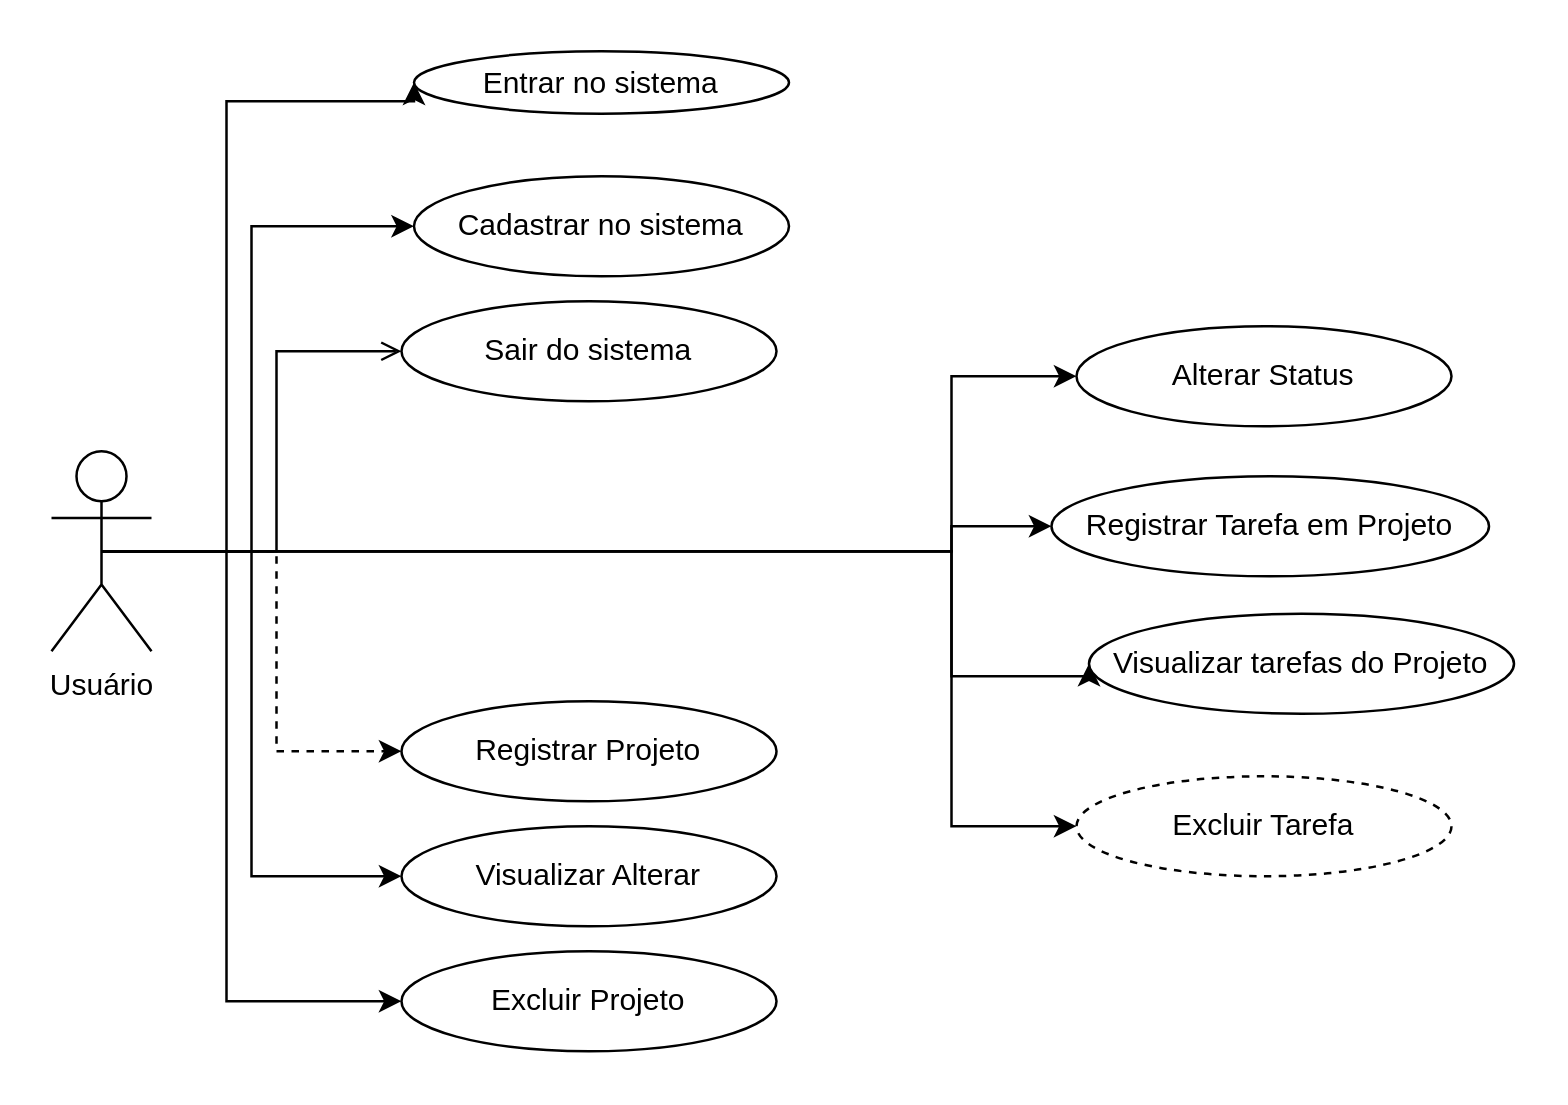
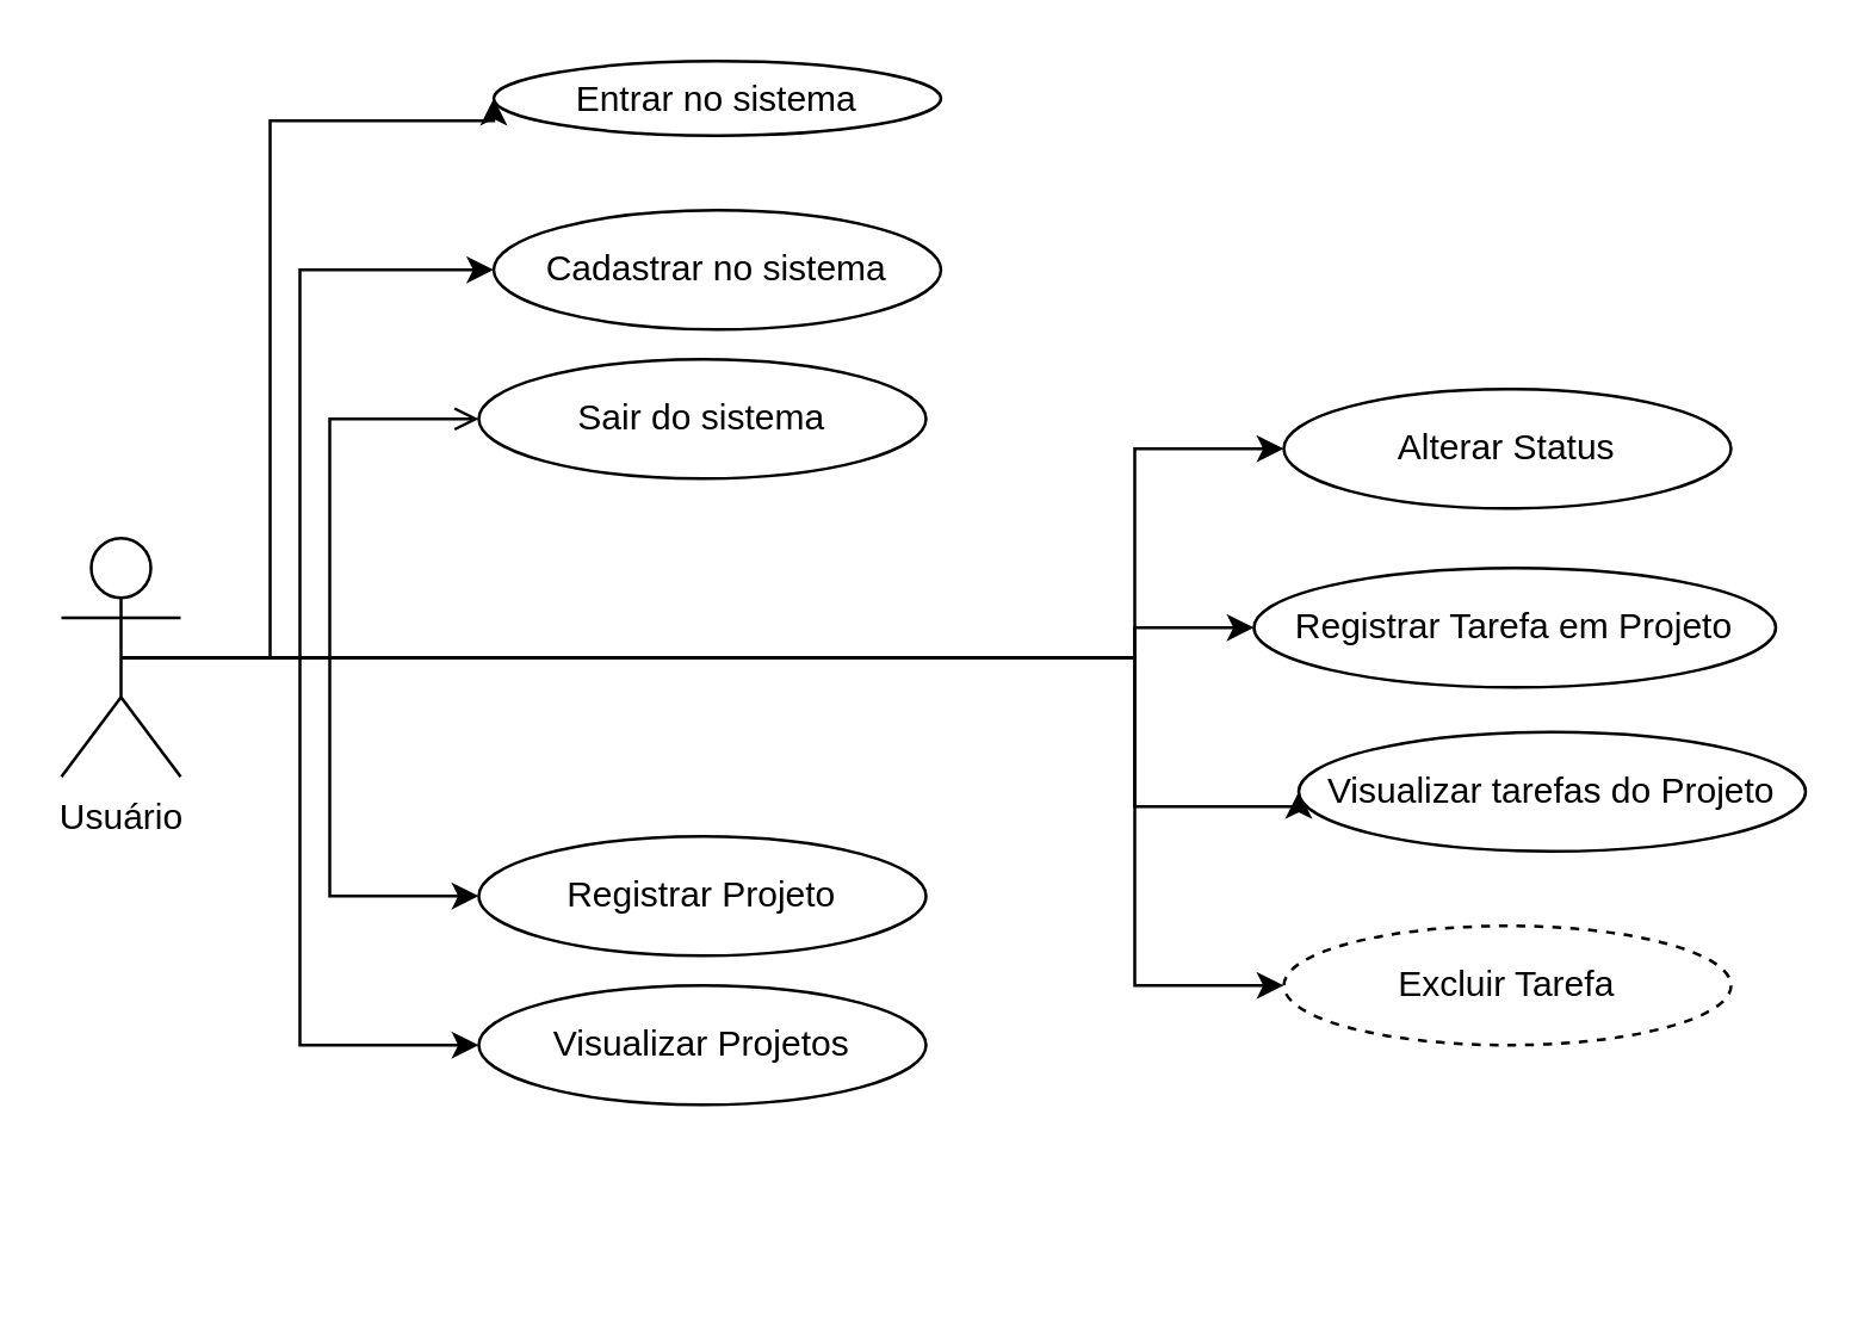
  <mxCell id="0" />
  <mxCell id="1" parent="0" />
  <mxCell id="2" style="edgeStyle=orthogonalEdgeStyle;rounded=0;orthogonalLoop=1;jettySize=auto;html=1;exitX=0.5;exitY=0.5;exitDx=0;exitDy=0;exitPerimeter=0;entryX=0;entryY=0.5;entryDx=0;entryDy=0;" parent="1" source="12" target="13" edge="1"><mxGeometry relative="1" as="geometry"><Array as="points"><mxPoint x="100" y="220" /><mxPoint x="100" y="90" /></Array></mxGeometry></mxCell>
  <mxCell id="3" style="edgeStyle=orthogonalEdgeStyle;rounded=0;orthogonalLoop=1;jettySize=auto;html=1;exitX=0.5;exitY=0.5;exitDx=0;exitDy=0;exitPerimeter=0;entryX=0;entryY=0.5;entryDx=0;entryDy=0;" parent="1" source="12" target="14" edge="1"><mxGeometry relative="1" as="geometry"><Array as="points"><mxPoint x="90" y="220" /><mxPoint x="90" y="40" /></Array></mxGeometry></mxCell>
  <mxCell id="4" style="edgeStyle=orthogonalEdgeStyle;rounded=0;orthogonalLoop=1;jettySize=auto;html=1;exitX=0.5;exitY=0.5;exitDx=0;exitDy=0;exitPerimeter=0;endArrow=open;" parent="1" source="12" target="15" edge="1"><mxGeometry relative="1" as="geometry"><Array as="points"><mxPoint x="110" y="220" /><mxPoint x="110" y="140" /></Array></mxGeometry></mxCell>
- <mxCell id="5" style="edgeStyle=orthogonalEdgeStyle;rounded=0;orthogonalLoop=1;jettySize=auto;html=1;exitX=0.5;exitY=0.5;exitDx=0;exitDy=0;exitPerimeter=0;entryX=0;entryY=0.5;entryDx=0;entryDy=0;dashed=1;" parent="1" source="12" target="16" edge="1"><mxGeometry relative="1" as="geometry" /></mxCell>
+ <mxCell id="5" style="edgeStyle=orthogonalEdgeStyle;rounded=0;orthogonalLoop=1;jettySize=auto;html=1;exitX=0.5;exitY=0.5;exitDx=0;exitDy=0;exitPerimeter=0;entryX=0;entryY=0.5;entryDx=0;entryDy=0;" parent="1" source="12" target="16" edge="1"><mxGeometry relative="1" as="geometry" /></mxCell>
  <mxCell id="6" style="edgeStyle=orthogonalEdgeStyle;rounded=0;orthogonalLoop=1;jettySize=auto;html=1;exitX=0.5;exitY=0.5;exitDx=0;exitDy=0;exitPerimeter=0;entryX=0;entryY=0.5;entryDx=0;entryDy=0;" parent="1" source="12" target="17" edge="1"><mxGeometry relative="1" as="geometry"><Array as="points"><mxPoint x="100" y="220" /><mxPoint x="100" y="350" /></Array></mxGeometry></mxCell>
- <mxCell id="7" style="edgeStyle=orthogonalEdgeStyle;rounded=0;orthogonalLoop=1;jettySize=auto;html=1;exitX=0.5;exitY=0.5;exitDx=0;exitDy=0;exitPerimeter=0;entryX=0;entryY=0.5;entryDx=0;entryDy=0;" parent="1" source="12" target="18" edge="1"><mxGeometry relative="1" as="geometry"><Array as="points"><mxPoint x="90" y="220" /><mxPoint x="90" y="400" /></Array></mxGeometry></mxCell>
  <mxCell id="8" style="edgeStyle=orthogonalEdgeStyle;rounded=0;orthogonalLoop=1;jettySize=auto;html=1;exitX=0.5;exitY=0.5;exitDx=0;exitDy=0;exitPerimeter=0;entryX=0;entryY=0.5;entryDx=0;entryDy=0;" parent="1" source="12" target="19" edge="1"><mxGeometry relative="1" as="geometry"><Array as="points"><mxPoint x="380" y="220" /><mxPoint x="380" y="210" /></Array></mxGeometry></mxCell>
  <mxCell id="9" style="edgeStyle=orthogonalEdgeStyle;rounded=0;orthogonalLoop=1;jettySize=auto;html=1;exitX=0.5;exitY=0.5;exitDx=0;exitDy=0;exitPerimeter=0;entryX=0;entryY=0.5;entryDx=0;entryDy=0;" parent="1" source="12" target="20" edge="1"><mxGeometry relative="1" as="geometry"><Array as="points"><mxPoint x="380" y="220" /><mxPoint x="380" y="270" /></Array></mxGeometry></mxCell>
  <mxCell id="10" style="edgeStyle=orthogonalEdgeStyle;rounded=0;orthogonalLoop=1;jettySize=auto;html=1;exitX=0.5;exitY=0.5;exitDx=0;exitDy=0;exitPerimeter=0;entryX=0;entryY=0.5;entryDx=0;entryDy=0;" parent="1" source="12" target="21" edge="1"><mxGeometry relative="1" as="geometry"><Array as="points"><mxPoint x="380" y="220" /><mxPoint x="380" y="330" /></Array></mxGeometry></mxCell>
  <mxCell id="11" style="edgeStyle=orthogonalEdgeStyle;rounded=0;orthogonalLoop=1;jettySize=auto;html=1;exitX=0.5;exitY=0.5;exitDx=0;exitDy=0;exitPerimeter=0;entryX=0;entryY=0.5;entryDx=0;entryDy=0;" parent="1" source="12" target="22" edge="1"><mxGeometry relative="1" as="geometry"><Array as="points"><mxPoint x="380" y="220" /><mxPoint x="380" y="150" /></Array></mxGeometry></mxCell>
  <mxCell id="12" value="Usuário" style="shape=umlActor;verticalLabelPosition=bottom;verticalAlign=top;html=1;outlineConnect=0;" parent="1" vertex="1"><mxGeometry x="20" y="180" width="40" height="80" as="geometry" /></mxCell>
  <mxCell id="13" value="Cadastrar no sistema" style="ellipse;whiteSpace=wrap;html=1;" parent="1" vertex="1"><mxGeometry x="165" y="70" width="150" height="40" as="geometry" /></mxCell>
  <mxCell id="14" value="Entrar no sistema" style="ellipse;whiteSpace=wrap;html=1;" parent="1" vertex="1"><mxGeometry x="165" y="20" width="150" height="25" as="geometry" /></mxCell>
  <mxCell id="15" value="Sair do sistema" style="ellipse;whiteSpace=wrap;html=1;" parent="1" vertex="1"><mxGeometry x="160" y="120" width="150" height="40" as="geometry" /></mxCell>
  <mxCell id="16" value="Registrar Projeto" style="ellipse;whiteSpace=wrap;html=1;" parent="1" vertex="1"><mxGeometry x="160" y="280" width="150" height="40" as="geometry" /></mxCell>
- <mxCell id="17" value="Visualizar Alterar" style="ellipse;whiteSpace=wrap;html=1;" parent="1" vertex="1"><mxGeometry x="160" y="330" width="150" height="40" as="geometry" /></mxCell>
- <mxCell id="18" value="Excluir Projeto" style="ellipse;whiteSpace=wrap;html=1;" parent="1" vertex="1"><mxGeometry x="160" y="380" width="150" height="40" as="geometry" /></mxCell>
+ <mxCell id="17" value="Visualizar Projetos" style="ellipse;whiteSpace=wrap;html=1;" parent="1" vertex="1"><mxGeometry x="160" y="330" width="150" height="40" as="geometry" /></mxCell>
  <mxCell id="19" value="Registrar Tarefa em Projeto" style="ellipse;whiteSpace=wrap;html=1;" parent="1" vertex="1"><mxGeometry x="420" y="190" width="175" height="40" as="geometry" /></mxCell>
  <mxCell id="20" value="Visualizar tarefas do Projeto" style="ellipse;whiteSpace=wrap;html=1;" parent="1" vertex="1"><mxGeometry x="435" y="245" width="170" height="40" as="geometry" /></mxCell>
  <mxCell id="21" value="Excluir Tarefa" style="ellipse;whiteSpace=wrap;html=1;dashed=1;" parent="1" vertex="1"><mxGeometry x="430" y="310" width="150" height="40" as="geometry" /></mxCell>
  <mxCell id="22" value="Alterar Status" style="ellipse;whiteSpace=wrap;html=1;" parent="1" vertex="1"><mxGeometry x="430" y="130" width="150" height="40" as="geometry" /></mxCell>
